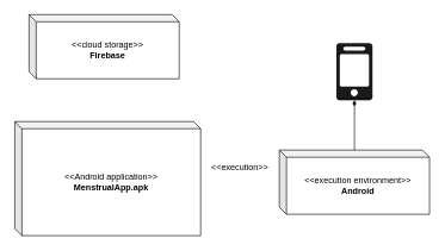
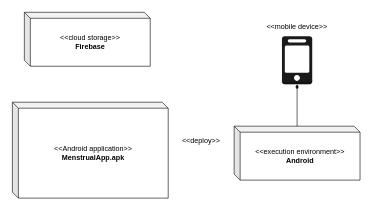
  <mxCell id="0" />
  <mxCell id="1" parent="0" />
  <mxCell id="2" value="&lt;div&gt;&amp;lt;&amp;lt;execution environment&amp;gt;&amp;gt;&lt;/div&gt;&lt;div&gt;&lt;b&gt;Android&lt;/b&gt;&lt;br&gt;&lt;/div&gt;" style="shape=cube;whiteSpace=wrap;html=1;boundedLbl=1;backgroundOutline=1;darkOpacity=0.05;darkOpacity2=0.1;size=10;rotation=0;" vertex="1" parent="1"><mxGeometry x="390" y="210" width="210" height="90" as="geometry" /></mxCell>
  <mxCell id="3" value="&lt;div&gt;&amp;lt;&amp;lt;cloud storage&amp;gt;&amp;gt;&lt;/div&gt;&lt;div&gt;&lt;b&gt;Firebase&lt;/b&gt;&lt;br&gt;&lt;/div&gt;" style="shape=cube;whiteSpace=wrap;html=1;boundedLbl=1;backgroundOutline=1;darkOpacity=0.05;darkOpacity2=0.1;size=10;rotation=0;" vertex="1" parent="1"><mxGeometry x="40" y="20" width="210" height="90" as="geometry" /></mxCell>
  <mxCell id="4" value="" style="group" vertex="1" connectable="0" parent="1"><mxGeometry x="430" y="30" width="130" height="110" as="geometry" /></mxCell>
  <mxCell id="5" value="" style="outlineConnect=0;dashed=0;verticalLabelPosition=bottom;verticalAlign=top;align=center;html=1;shape=mxgraph.aws3.mobile_client;fillColor=#1A1A1A;gradientColor=none;" vertex="1" parent="4"><mxGeometry x="39.75" y="30" width="50.5" height="80" as="geometry" /></mxCell>
+ <mxCell id="6" value="&amp;lt;&amp;lt;mobile device&amp;gt;&amp;gt;" style="text;html=1;align=center;verticalAlign=middle;whiteSpace=wrap;rounded=0;" vertex="1" parent="4"><mxGeometry width="130" height="30" as="geometry" /></mxCell>
  <mxCell id="7" value="&lt;div&gt;&amp;lt;&amp;lt;Android application&amp;gt;&amp;gt;&lt;/div&gt;&lt;div&gt;&lt;b&gt;MenstrualApp.apk&lt;/b&gt;&lt;br&gt;&lt;/div&gt;" style="shape=cube;whiteSpace=wrap;html=1;boundedLbl=1;backgroundOutline=1;darkOpacity=0.05;darkOpacity2=0.1;size=10;rotation=0;" vertex="1" parent="1"><mxGeometry x="20" y="170" width="260" height="160" as="geometry" /></mxCell>
  <mxCell id="8" style="edgeStyle=orthogonalEdgeStyle;rounded=0;orthogonalLoop=1;jettySize=auto;html=1;entryX=0.5;entryY=1;entryDx=0;entryDy=0;entryPerimeter=0;endArrow=diamondThin;endFill=1;" edge="1" parent="1" source="2" target="5"><mxGeometry relative="1" as="geometry" /></mxCell>
- <mxCell id="9" value="&amp;lt;&amp;lt;execution&amp;gt;&amp;gt;" style="text;html=1;align=center;verticalAlign=middle;whiteSpace=wrap;rounded=0;" vertex="1" parent="1"><mxGeometry x="270" y="220" width="130" height="30" as="geometry" /></mxCell>
+ <mxCell id="9" value="&amp;lt;&amp;lt;deploy&amp;gt;&amp;gt;" style="text;html=1;align=center;verticalAlign=middle;whiteSpace=wrap;rounded=0;" vertex="1" parent="1"><mxGeometry x="270" y="220" width="130" height="30" as="geometry" /></mxCell>
